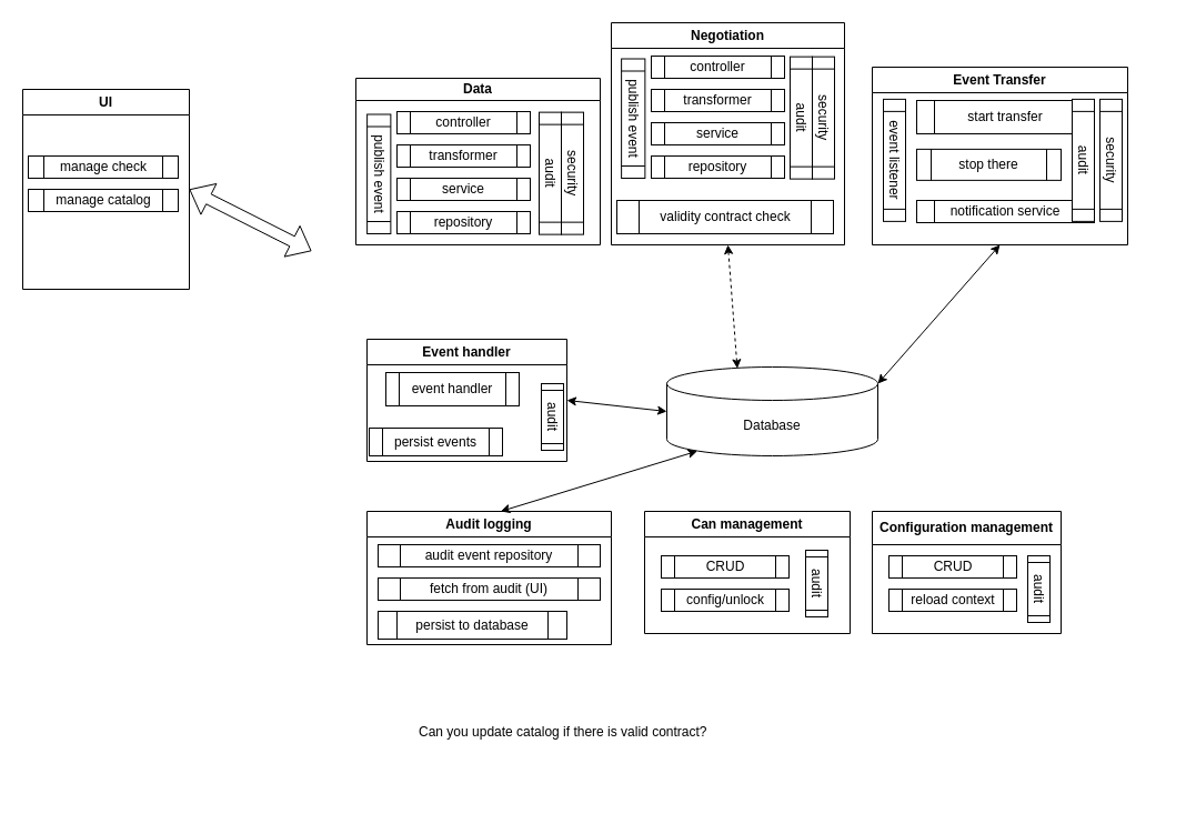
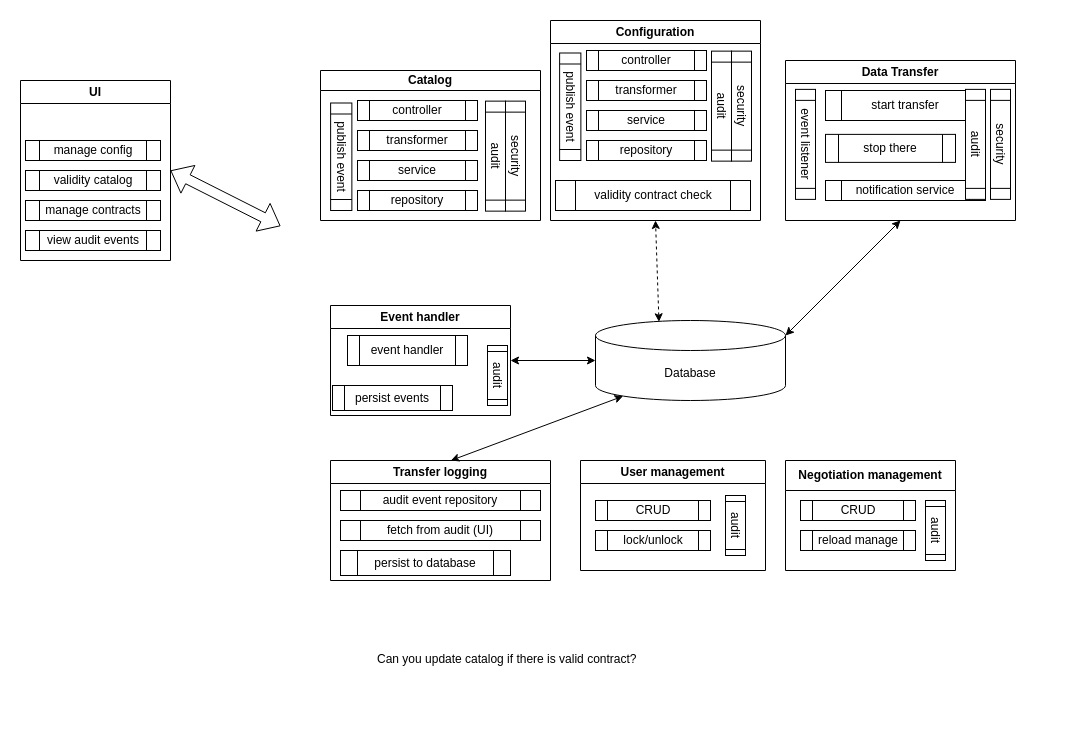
  <mxCell id="0" />
  <mxCell id="1" parent="0" />
- <mxCell id="2" value="Data" style="swimlane;whiteSpace=wrap;html=1;startSize=20;" parent="1" vertex="1"><mxGeometry x="320" y="70" width="220" height="150" as="geometry"><mxRectangle x="160" y="150" width="80" height="30" as="alternateBounds" /></mxGeometry></mxCell>
+ <mxCell id="2" value="Catalog" style="swimlane;whiteSpace=wrap;html=1;startSize=20;" parent="1" vertex="1"><mxGeometry x="320" y="70" width="220" height="150" as="geometry"><mxRectangle x="160" y="150" width="80" height="30" as="alternateBounds" /></mxGeometry></mxCell>
  <mxCell id="3" value="repository" style="shape=process;whiteSpace=wrap;html=1;backgroundOutline=1;" parent="2" vertex="1"><mxGeometry x="37" y="120" width="120" height="20" as="geometry" /></mxCell>
  <mxCell id="4" value="service" style="shape=process;whiteSpace=wrap;html=1;backgroundOutline=1;" parent="2" vertex="1"><mxGeometry x="37" y="90" width="120" height="20" as="geometry" /></mxCell>
  <mxCell id="5" value="controller" style="shape=process;whiteSpace=wrap;html=1;backgroundOutline=1;" parent="2" vertex="1"><mxGeometry x="37" y="30" width="120" height="20" as="geometry" /></mxCell>
  <mxCell id="6" value="transformer" style="shape=process;whiteSpace=wrap;html=1;backgroundOutline=1;" parent="2" vertex="1"><mxGeometry x="37" y="60" width="120" height="20" as="geometry" /></mxCell>
  <mxCell id="7" value="publish event" style="shape=process;whiteSpace=wrap;html=1;backgroundOutline=1;rotation=90;" parent="2" vertex="1"><mxGeometry x="-33" y="75.63" width="107.5" height="21.25" as="geometry" /></mxCell>
  <mxCell id="8" value="audit" style="shape=process;whiteSpace=wrap;html=1;backgroundOutline=1;rotation=90;" parent="2" vertex="1"><mxGeometry x="120" y="75.63" width="110" height="20" as="geometry" /></mxCell>
  <mxCell id="9" value="security" style="shape=process;whiteSpace=wrap;html=1;backgroundOutline=1;rotation=90;" parent="2" vertex="1"><mxGeometry x="140" y="75.63" width="110" height="20" as="geometry" /></mxCell>
- <mxCell id="10" value="Negotiation" style="swimlane;whiteSpace=wrap;html=1;" parent="1" vertex="1"><mxGeometry x="550" y="20" width="210" height="200" as="geometry" /></mxCell>
+ <mxCell id="10" value="Configuration" style="swimlane;whiteSpace=wrap;html=1;" parent="1" vertex="1"><mxGeometry x="550" y="20" width="210" height="200" as="geometry" /></mxCell>
  <mxCell id="11" value="repository" style="shape=process;whiteSpace=wrap;html=1;backgroundOutline=1;" parent="10" vertex="1"><mxGeometry x="36" y="120" width="120" height="20" as="geometry" /></mxCell>
  <mxCell id="12" value="service" style="shape=process;whiteSpace=wrap;html=1;backgroundOutline=1;" parent="10" vertex="1"><mxGeometry x="36" y="90" width="120" height="20" as="geometry" /></mxCell>
  <mxCell id="13" value="controller" style="shape=process;whiteSpace=wrap;html=1;backgroundOutline=1;" parent="10" vertex="1"><mxGeometry x="36" y="30" width="120" height="20" as="geometry" /></mxCell>
  <mxCell id="14" value="transformer" style="shape=process;whiteSpace=wrap;html=1;backgroundOutline=1;" parent="10" vertex="1"><mxGeometry x="36" y="60" width="120" height="20" as="geometry" /></mxCell>
  <mxCell id="15" value="publish event" style="shape=process;whiteSpace=wrap;html=1;backgroundOutline=1;rotation=90;" parent="10" vertex="1"><mxGeometry x="-34" y="75.63" width="107.5" height="21.25" as="geometry" /></mxCell>
  <mxCell id="16" value="audit" style="shape=process;whiteSpace=wrap;html=1;backgroundOutline=1;rotation=90;" parent="10" vertex="1"><mxGeometry x="116" y="75.63" width="110" height="20" as="geometry" /></mxCell>
  <mxCell id="17" value="security" style="shape=process;whiteSpace=wrap;html=1;backgroundOutline=1;rotation=90;" parent="10" vertex="1"><mxGeometry x="136" y="75.63" width="110" height="20" as="geometry" /></mxCell>
  <mxCell id="18" value="validity contract check" style="shape=process;whiteSpace=wrap;html=1;backgroundOutline=1;" parent="10" vertex="1"><mxGeometry x="5" y="160" width="195" height="30" as="geometry" /></mxCell>
- <mxCell id="19" value="Audit logging" style="swimlane;whiteSpace=wrap;html=1;" parent="1" vertex="1"><mxGeometry x="330" y="460" width="220" height="120" as="geometry" /></mxCell>
+ <mxCell id="19" value="Transfer logging" style="swimlane;whiteSpace=wrap;html=1;" parent="1" vertex="1"><mxGeometry x="330" y="460" width="220" height="120" as="geometry" /></mxCell>
  <mxCell id="20" value="audit event repository" style="shape=process;whiteSpace=wrap;html=1;backgroundOutline=1;" parent="19" vertex="1"><mxGeometry x="10" y="30" width="200" height="20" as="geometry" /></mxCell>
  <mxCell id="21" value="fetch from audit (UI)" style="shape=process;whiteSpace=wrap;html=1;backgroundOutline=1;" parent="19" vertex="1"><mxGeometry x="10" y="60" width="200" height="20" as="geometry" /></mxCell>
  <mxCell id="22" value="persist to database" style="shape=process;whiteSpace=wrap;html=1;backgroundOutline=1;" parent="19" vertex="1"><mxGeometry x="10" y="90" width="170" height="25" as="geometry" /></mxCell>
- <mxCell id="23" value="Event Transfer" style="swimlane;whiteSpace=wrap;html=1;" parent="1" vertex="1"><mxGeometry x="785" y="60" width="230" height="160" as="geometry" /></mxCell>
+ <mxCell id="23" value="Data Transfer" style="swimlane;whiteSpace=wrap;html=1;" parent="1" vertex="1"><mxGeometry x="785" y="60" width="230" height="160" as="geometry" /></mxCell>
  <mxCell id="24" value="event listener" style="shape=process;whiteSpace=wrap;html=1;backgroundOutline=1;rotation=90;" parent="23" vertex="1"><mxGeometry x="-35" y="73.88" width="110" height="20" as="geometry" /></mxCell>
  <mxCell id="25" value="start transfer" style="shape=process;whiteSpace=wrap;html=1;backgroundOutline=1;" parent="23" vertex="1"><mxGeometry x="40" y="30" width="160" height="30" as="geometry" /></mxCell>
  <mxCell id="26" value="stop there" style="shape=process;whiteSpace=wrap;html=1;backgroundOutline=1;" parent="23" vertex="1"><mxGeometry x="40" y="73.88" width="130" height="28" as="geometry" /></mxCell>
  <mxCell id="27" value="notification service" style="shape=process;whiteSpace=wrap;html=1;backgroundOutline=1;" parent="23" vertex="1"><mxGeometry x="40" y="120" width="160" height="20" as="geometry" /></mxCell>
  <mxCell id="28" value="audit" style="shape=process;whiteSpace=wrap;html=1;backgroundOutline=1;rotation=90;" parent="23" vertex="1"><mxGeometry x="135" y="73.88" width="110" height="20" as="geometry" /></mxCell>
  <mxCell id="29" value="security" style="shape=process;whiteSpace=wrap;html=1;backgroundOutline=1;rotation=90;" parent="23" vertex="1"><mxGeometry x="160" y="73.88" width="110" height="20" as="geometry" /></mxCell>
- <mxCell id="30" value="Can management" style="swimlane;whiteSpace=wrap;html=1;" parent="1" vertex="1"><mxGeometry x="580" y="460" width="185" height="110" as="geometry" /></mxCell>
+ <mxCell id="30" value="User management" style="swimlane;whiteSpace=wrap;html=1;" parent="1" vertex="1"><mxGeometry x="580" y="460" width="185" height="110" as="geometry" /></mxCell>
  <mxCell id="31" value="audit" style="shape=process;whiteSpace=wrap;html=1;backgroundOutline=1;rotation=90;" parent="30" vertex="1"><mxGeometry x="125" y="55" width="60" height="20" as="geometry" /></mxCell>
  <mxCell id="32" value="CRUD" style="shape=process;whiteSpace=wrap;html=1;backgroundOutline=1;" parent="30" vertex="1"><mxGeometry x="15" y="40" width="115" height="20" as="geometry" /></mxCell>
- <mxCell id="33" value="config/&lt;span style=&quot;background-color: initial;&quot;&gt;unlock&lt;/span&gt;" style="shape=process;whiteSpace=wrap;html=1;backgroundOutline=1;" parent="30" vertex="1"><mxGeometry x="15" y="70" width="115" height="20" as="geometry" /></mxCell>
- <mxCell id="34" value="Configuration management" style="swimlane;whiteSpace=wrap;html=1;startSize=30;" parent="1" vertex="1"><mxGeometry x="785" y="460" width="170" height="110" as="geometry" /></mxCell>
+ <mxCell id="33" value="lock/&lt;span style=&quot;background-color: initial;&quot;&gt;unlock&lt;/span&gt;" style="shape=process;whiteSpace=wrap;html=1;backgroundOutline=1;" parent="30" vertex="1"><mxGeometry x="15" y="70" width="115" height="20" as="geometry" /></mxCell>
+ <mxCell id="34" value="Negotiation management" style="swimlane;whiteSpace=wrap;html=1;startSize=30;" parent="1" vertex="1"><mxGeometry x="785" y="460" width="170" height="110" as="geometry" /></mxCell>
  <mxCell id="35" value="audit" style="shape=process;whiteSpace=wrap;html=1;backgroundOutline=1;rotation=90;" parent="34" vertex="1"><mxGeometry x="120" y="60" width="60" height="20" as="geometry" /></mxCell>
  <mxCell id="36" value="CRUD" style="shape=process;whiteSpace=wrap;html=1;backgroundOutline=1;" parent="34" vertex="1"><mxGeometry x="15" y="40" width="115" height="20" as="geometry" /></mxCell>
- <mxCell id="37" value="reload context" style="shape=process;whiteSpace=wrap;html=1;backgroundOutline=1;" parent="34" vertex="1"><mxGeometry x="15" y="70" width="115" height="20" as="geometry" /></mxCell>
- <mxCell id="38" value="Database" style="shape=cylinder3;whiteSpace=wrap;html=1;boundedLbl=1;backgroundOutline=1;size=15;" parent="1" vertex="1"><mxGeometry x="600" y="330" width="190" height="80" as="geometry" /></mxCell>
+ <mxCell id="37" value="reload manage" style="shape=process;whiteSpace=wrap;html=1;backgroundOutline=1;" parent="34" vertex="1"><mxGeometry x="15" y="70" width="115" height="20" as="geometry" /></mxCell>
+ <mxCell id="38" value="Database" style="shape=cylinder3;whiteSpace=wrap;html=1;boundedLbl=1;backgroundOutline=1;size=15;" parent="1" vertex="1"><mxGeometry x="595" y="320" width="190" height="80" as="geometry" /></mxCell>
  <mxCell id="39" value="Event handler" style="swimlane;whiteSpace=wrap;html=1;startSize=23;" parent="1" vertex="1"><mxGeometry x="330" y="305" width="180" height="110" as="geometry" /></mxCell>
  <mxCell id="40" value="persist events" style="shape=process;whiteSpace=wrap;html=1;backgroundOutline=1;" parent="39" vertex="1"><mxGeometry x="2" y="80" width="120" height="25" as="geometry" /></mxCell>
  <mxCell id="41" value="audit" style="shape=process;whiteSpace=wrap;html=1;backgroundOutline=1;rotation=90;" parent="39" vertex="1"><mxGeometry x="137" y="60" width="60" height="20" as="geometry" /></mxCell>
  <mxCell id="42" value="event handler" style="shape=process;whiteSpace=wrap;html=1;backgroundOutline=1;" parent="39" vertex="1"><mxGeometry x="17" y="30" width="120" height="30" as="geometry" /></mxCell>
  <mxCell id="43" value="" style="endArrow=classic;startArrow=classic;html=1;rounded=0;exitX=1;exitY=0.5;exitDx=0;exitDy=0;entryX=0;entryY=0.5;entryDx=0;entryDy=0;entryPerimeter=0;" parent="1" source="39" target="38" edge="1"><mxGeometry width="50" height="50" relative="1" as="geometry"><mxPoint x="600" y="280" as="sourcePoint" /><mxPoint x="650" y="230" as="targetPoint" /></mxGeometry></mxCell>
  <mxCell id="44" value="" style="endArrow=classic;startArrow=classic;html=1;rounded=0;entryX=0.5;entryY=1;entryDx=0;entryDy=0;exitX=0.334;exitY=0.016;exitDx=0;exitDy=0;exitPerimeter=0;dashed=1;" parent="1" source="38" target="10" edge="1"><mxGeometry width="50" height="50" relative="1" as="geometry"><mxPoint x="600" y="280" as="sourcePoint" /><mxPoint x="650" y="230" as="targetPoint" /></mxGeometry></mxCell>
  <mxCell id="45" value="" style="endArrow=classic;startArrow=classic;html=1;rounded=0;entryX=0.145;entryY=1;entryDx=0;entryDy=-4.35;entryPerimeter=0;exitX=0.547;exitY=0;exitDx=0;exitDy=0;exitPerimeter=0;" parent="1" source="19" target="38" edge="1"><mxGeometry width="50" height="50" relative="1" as="geometry"><mxPoint x="600" y="480" as="sourcePoint" /><mxPoint x="650" y="430" as="targetPoint" /></mxGeometry></mxCell>
  <mxCell id="46" value="UI" style="swimlane;whiteSpace=wrap;html=1;" parent="1" vertex="1"><mxGeometry x="20" y="80" width="150" height="180" as="geometry" /></mxCell>
- <mxCell id="47" value="manage check" style="shape=process;whiteSpace=wrap;html=1;backgroundOutline=1;" parent="46" vertex="1"><mxGeometry x="5" y="60" width="135" height="20" as="geometry" /></mxCell>
- <mxCell id="48" value="manage catalog" style="shape=process;whiteSpace=wrap;html=1;backgroundOutline=1;" parent="46" vertex="1"><mxGeometry x="5" y="90" width="135" height="20" as="geometry" /></mxCell>
+ <mxCell id="47" value="manage config" style="shape=process;whiteSpace=wrap;html=1;backgroundOutline=1;" parent="46" vertex="1"><mxGeometry x="5" y="60" width="135" height="20" as="geometry" /></mxCell>
+ <mxCell id="48" value="validity catalog" style="shape=process;whiteSpace=wrap;html=1;backgroundOutline=1;" parent="46" vertex="1"><mxGeometry x="5" y="90" width="135" height="20" as="geometry" /></mxCell>
+ <mxCell id="49" value="manage contracts" style="shape=process;whiteSpace=wrap;html=1;backgroundOutline=1;" parent="46" vertex="1"><mxGeometry x="5" y="120" width="135" height="20" as="geometry" /></mxCell>
+ <mxCell id="50" value="view audit events" style="shape=process;whiteSpace=wrap;html=1;backgroundOutline=1;" parent="46" vertex="1"><mxGeometry x="5" y="150" width="135" height="20" as="geometry" /></mxCell>
  <mxCell id="51" value="" style="shape=flexArrow;endArrow=classic;startArrow=classic;html=1;rounded=0;" parent="1" edge="1"><mxGeometry width="100" height="100" relative="1" as="geometry"><mxPoint x="170" y="170" as="sourcePoint" /><mxPoint x="280" y="225.567" as="targetPoint" /></mxGeometry></mxCell>
  <mxCell id="52" value="" style="endArrow=classic;startArrow=classic;html=1;rounded=0;entryX=0.5;entryY=1;entryDx=0;entryDy=0;exitX=1;exitY=0;exitDx=0;exitDy=15;exitPerimeter=0;" parent="1" source="38" target="23" edge="1"><mxGeometry width="50" height="50" relative="1" as="geometry"><mxPoint x="570" y="400" as="sourcePoint" /><mxPoint x="280" y="348.824" as="targetPoint" /></mxGeometry></mxCell>
  <mxCell id="53" value="&lt;h1 style=&quot;margin-top: 0px;&quot;&gt;&lt;br&gt;&lt;/h1&gt;&lt;div&gt;Can you update catalog if there is valid contract?&lt;/div&gt;&lt;div&gt;&lt;br&gt;&lt;/div&gt;" style="text;html=1;whiteSpace=wrap;overflow=hidden;rounded=0;" parent="1" vertex="1"><mxGeometry x="375" y="600" width="320" height="120" as="geometry" /></mxCell>
